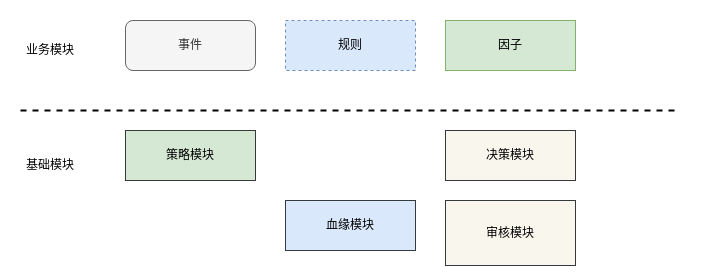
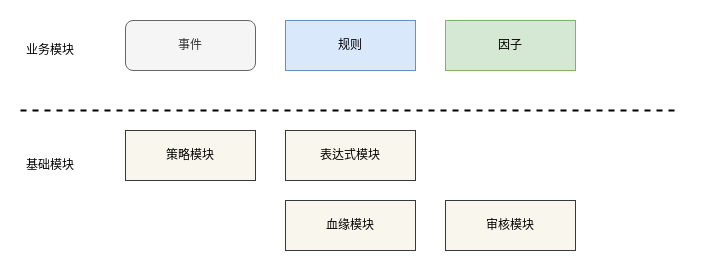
  <mxCell id="0" />
  <mxCell id="1" parent="0" />
  <mxCell id="2" value="事件" style="whiteSpace=wrap;html=1;fillColor=#f5f5f5;strokeColor=#666666;fontColor=#333333;rounded=1;" vertex="1" parent="1"><mxGeometry x="125" y="20" width="130" height="50" as="geometry" /></mxCell>
- <mxCell id="3" value="策略模块" style="rounded=0;whiteSpace=wrap;html=1;fillColor=#d5e8d4;strokeColor=#36393d;" vertex="1" parent="1"><mxGeometry x="125" y="130" width="130" height="50" as="geometry" /></mxCell>
- <mxCell id="4" value="决策模块" style="rounded=0;whiteSpace=wrap;html=1;fillColor=#f9f7ed;strokeColor=#36393d;" vertex="1" parent="1"><mxGeometry x="445" y="130" width="130" height="50" as="geometry" /></mxCell>
- <mxCell id="5" value="血缘模块" style="rounded=0;whiteSpace=wrap;html=1;fillColor=#dae8fc;strokeColor=#36393d;" vertex="1" parent="1"><mxGeometry x="285" y="200" width="130" height="50" as="geometry" /></mxCell>
- <mxCell id="6" value="审核模块" style="rounded=0;whiteSpace=wrap;html=1;fillColor=#f9f7ed;strokeColor=#36393d;" vertex="1" parent="1"><mxGeometry x="445" y="200" width="130" height="65" as="geometry" /></mxCell>
+ <mxCell id="3" value="策略模块" style="rounded=0;whiteSpace=wrap;html=1;fillColor=#f9f7ed;strokeColor=#36393d;" vertex="1" parent="1"><mxGeometry x="125" y="130" width="130" height="50" as="geometry" /></mxCell>
+ <mxCell id="5" value="血缘模块" style="rounded=0;whiteSpace=wrap;html=1;fillColor=#f9f7ed;strokeColor=#36393d;" vertex="1" parent="1"><mxGeometry x="285" y="200" width="130" height="50" as="geometry" /></mxCell>
+ <mxCell id="6" value="审核模块" style="rounded=0;whiteSpace=wrap;html=1;fillColor=#f9f7ed;strokeColor=#36393d;" vertex="1" parent="1"><mxGeometry x="445" y="200" width="130" height="50" as="geometry" /></mxCell>
  <mxCell id="7" value="业务模块" style="text;html=1;strokeColor=none;fillColor=none;align=center;verticalAlign=middle;whiteSpace=wrap;rounded=0;" vertex="1" parent="1"><mxGeometry x="25" y="40" width="50" height="20" as="geometry" /></mxCell>
- <mxCell id="8" value="规则" style="rounded=0;whiteSpace=wrap;html=1;fillColor=#dae8fc;strokeColor=#6c8ebf;dashed=1;" vertex="1" parent="1"><mxGeometry x="285" y="20" width="130" height="50" as="geometry" /></mxCell>
+ <mxCell id="8" value="规则" style="rounded=0;whiteSpace=wrap;html=1;fillColor=#dae8fc;strokeColor=#6c8ebf;" vertex="1" parent="1"><mxGeometry x="285" y="20" width="130" height="50" as="geometry" /></mxCell>
  <mxCell id="9" value="因子" style="rounded=0;whiteSpace=wrap;html=1;fillColor=#d5e8d4;strokeColor=#82b366;" vertex="1" parent="1"><mxGeometry x="445" y="20" width="130" height="50" as="geometry" /></mxCell>
  <mxCell id="10" value="基础模块" style="text;html=1;strokeColor=none;fillColor=none;align=center;verticalAlign=middle;whiteSpace=wrap;rounded=0;" vertex="1" parent="1"><mxGeometry x="25" y="155" width="50" height="20" as="geometry" /></mxCell>
  <mxCell id="11" style="edgeStyle=orthogonalEdgeStyle;rounded=0;orthogonalLoop=1;jettySize=auto;html=1;exitX=0.5;exitY=1;exitDx=0;exitDy=0;" edge="1" parent="1" source="10" target="10"><mxGeometry relative="1" as="geometry" /></mxCell>
  <mxCell id="12" value="" style="endArrow=none;html=1;dashed=1;fontStyle=1;strokeWidth=2;" edge="1" parent="1"><mxGeometry width="50" height="50" relative="1" as="geometry"><mxPoint x="20" y="110" as="sourcePoint" /><mxPoint x="680" y="110" as="targetPoint" /></mxGeometry></mxCell>
+ <mxCell id="13" value="表达式模块" style="rounded=0;whiteSpace=wrap;html=1;fillColor=#f9f7ed;strokeColor=#36393d;" vertex="1" parent="1"><mxGeometry x="285" y="130" width="130" height="50" as="geometry" /></mxCell>
